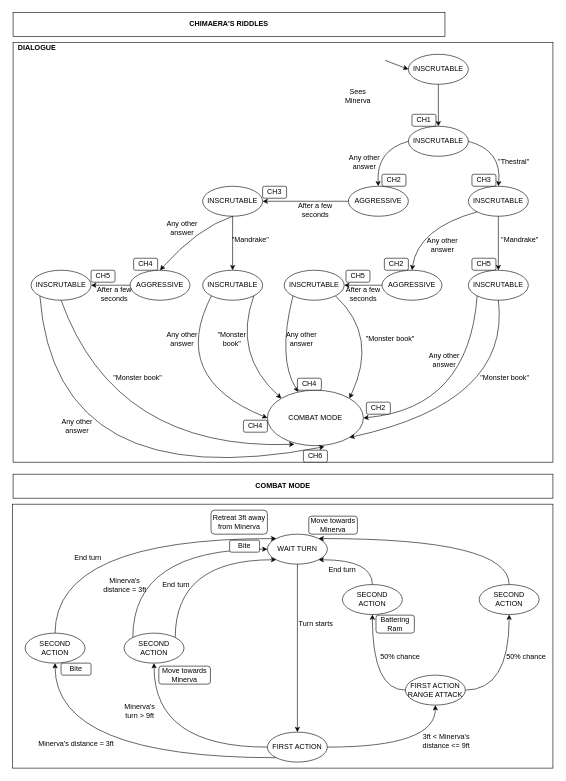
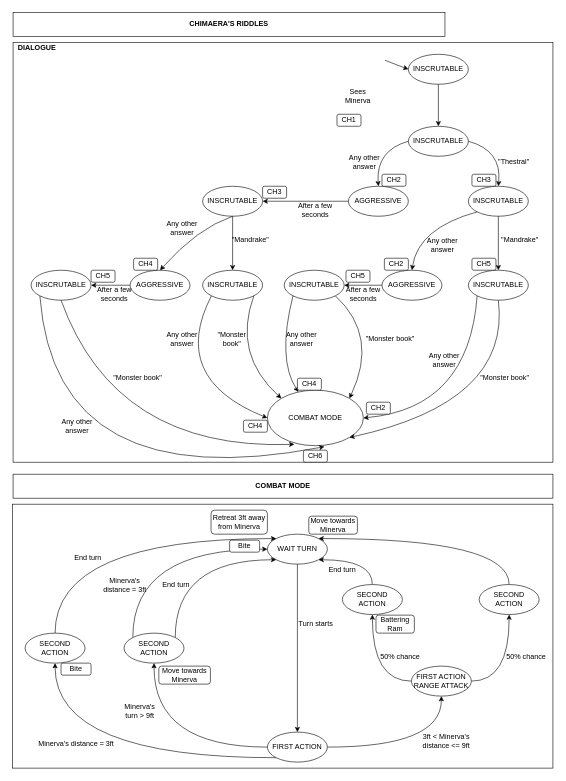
  <mxCell id="0" />
  <mxCell id="1" parent="0" />
  <mxCell id="2" value="" style="rounded=0;whiteSpace=wrap;html=1;" parent="1" vertex="1"><mxGeometry x="21" y="70" width="900" height="700" as="geometry" /></mxCell>
  <mxCell id="3" value="INSCRUTABLE" style="ellipse;whiteSpace=wrap;html=1;" parent="1" vertex="1"><mxGeometry x="680" y="90" width="100" height="50" as="geometry" /></mxCell>
  <mxCell id="4" value="INSCRUTABLE" style="ellipse;whiteSpace=wrap;html=1;" parent="1" vertex="1"><mxGeometry x="680" y="210" width="100" height="50" as="geometry" /></mxCell>
  <mxCell id="5" value="" style="endArrow=classic;html=1;exitX=0.5;exitY=1;exitDx=0;exitDy=0;entryX=0.5;entryY=0;entryDx=0;entryDy=0;" parent="1" source="3" target="4" edge="1"><mxGeometry width="50" height="50" relative="1" as="geometry"><mxPoint x="600" y="290" as="sourcePoint" /><mxPoint x="650" y="240" as="targetPoint" /></mxGeometry></mxCell>
  <mxCell id="6" value="Sees Minerva" style="text;html=1;strokeColor=none;fillColor=none;align=center;verticalAlign=middle;whiteSpace=wrap;rounded=0;" parent="1" vertex="1"><mxGeometry x="576" y="150" width="40" height="20" as="geometry" /></mxCell>
- <mxCell id="7" value="CH1" style="rounded=1;whiteSpace=wrap;html=1;" parent="1" vertex="1"><mxGeometry x="686" y="190" width="40" height="20" as="geometry" /></mxCell>
+ <mxCell id="7" value="CH1" style="rounded=1;whiteSpace=wrap;html=1;" parent="1" vertex="1"><mxGeometry x="561" y="190" width="40" height="20" as="geometry" /></mxCell>
  <mxCell id="8" value="INSCRUTABLE" style="ellipse;whiteSpace=wrap;html=1;" parent="1" vertex="1"><mxGeometry x="780" y="310" width="100" height="50" as="geometry" /></mxCell>
  <mxCell id="9" value="&quot;Thestral&quot;" style="text;html=1;strokeColor=none;fillColor=none;align=center;verticalAlign=middle;whiteSpace=wrap;rounded=0;" parent="1" vertex="1"><mxGeometry x="836" y="260" width="40" height="20" as="geometry" /></mxCell>
  <mxCell id="10" value="Any other answer" style="text;html=1;strokeColor=none;fillColor=none;align=center;verticalAlign=middle;whiteSpace=wrap;rounded=0;" parent="1" vertex="1"><mxGeometry x="578" y="260" width="58" height="20" as="geometry" /></mxCell>
  <mxCell id="11" value="CH3" style="rounded=1;whiteSpace=wrap;html=1;" parent="1" vertex="1"><mxGeometry x="786" y="290" width="40" height="20" as="geometry" /></mxCell>
  <mxCell id="12" value="CH2" style="rounded=1;whiteSpace=wrap;html=1;" parent="1" vertex="1"><mxGeometry x="636" y="290" width="40" height="20" as="geometry" /></mxCell>
  <mxCell id="13" value="AGGRESSIVE" style="ellipse;whiteSpace=wrap;html=1;" parent="1" vertex="1"><mxGeometry x="580" y="310" width="100" height="50" as="geometry" /></mxCell>
  <mxCell id="14" value="&lt;b&gt;DIALOGUE&lt;/b&gt;" style="text;html=1;strokeColor=none;fillColor=none;align=center;verticalAlign=middle;whiteSpace=wrap;rounded=0;" parent="1" vertex="1"><mxGeometry x="41" y="70" width="40" height="20" as="geometry" /></mxCell>
  <mxCell id="15" value="&lt;b&gt;CHIMAERA'S RIDDLES&lt;/b&gt;" style="rounded=0;whiteSpace=wrap;html=1;" parent="1" vertex="1"><mxGeometry x="21" y="20" width="720" height="40" as="geometry" /></mxCell>
  <mxCell id="16" value="" style="curved=1;endArrow=classic;html=1;exitX=0;exitY=0.5;exitDx=0;exitDy=0;entryX=0.5;entryY=0;entryDx=0;entryDy=0;" parent="1" source="4" target="13" edge="1"><mxGeometry width="50" height="50" relative="1" as="geometry"><mxPoint x="806" y="380" as="sourcePoint" /><mxPoint x="856" y="330" as="targetPoint" /><Array as="points"><mxPoint x="626" y="250" /></Array></mxGeometry></mxCell>
  <mxCell id="17" value="" style="curved=1;endArrow=classic;html=1;exitX=1;exitY=0.5;exitDx=0;exitDy=0;entryX=0.5;entryY=0;entryDx=0;entryDy=0;" parent="1" source="4" target="8" edge="1"><mxGeometry width="50" height="50" relative="1" as="geometry"><mxPoint x="806" y="210" as="sourcePoint" /><mxPoint x="856" y="160" as="targetPoint" /><Array as="points"><mxPoint x="836" y="250" /></Array></mxGeometry></mxCell>
  <mxCell id="18" value="CH3" style="rounded=1;whiteSpace=wrap;html=1;" parent="1" vertex="1"><mxGeometry x="437" y="310" width="40" height="20" as="geometry" /></mxCell>
  <mxCell id="19" value="AGGRESSIVE" style="ellipse;whiteSpace=wrap;html=1;" parent="1" vertex="1"><mxGeometry x="636" y="450" width="100" height="50" as="geometry" /></mxCell>
  <mxCell id="20" value="" style="curved=1;endArrow=classic;html=1;exitX=0;exitY=1;exitDx=0;exitDy=0;entryX=0.5;entryY=0;entryDx=0;entryDy=0;" parent="1" source="8" target="19" edge="1"><mxGeometry width="50" height="50" relative="1" as="geometry"><mxPoint x="806" y="370" as="sourcePoint" /><mxPoint x="856" y="320" as="targetPoint" /><Array as="points"><mxPoint x="696" y="380" /></Array></mxGeometry></mxCell>
  <mxCell id="21" value="" style="endArrow=classic;html=1;exitX=0.5;exitY=1;exitDx=0;exitDy=0;entryX=0.5;entryY=0;entryDx=0;entryDy=0;" parent="1" source="8" target="30" edge="1"><mxGeometry width="50" height="50" relative="1" as="geometry"><mxPoint x="806" y="370" as="sourcePoint" /><mxPoint x="856" y="320" as="targetPoint" /></mxGeometry></mxCell>
  <mxCell id="22" value="&quot;Mandrake&quot;" style="text;html=1;strokeColor=none;fillColor=none;align=center;verticalAlign=middle;whiteSpace=wrap;rounded=0;" parent="1" vertex="1"><mxGeometry x="846" y="390" width="40" height="20" as="geometry" /></mxCell>
  <mxCell id="23" value="Any other answer" style="text;html=1;strokeColor=none;fillColor=none;align=center;verticalAlign=middle;whiteSpace=wrap;rounded=0;" parent="1" vertex="1"><mxGeometry x="708" y="397.5" width="58" height="20" as="geometry" /></mxCell>
  <mxCell id="24" value="CH2" style="rounded=1;whiteSpace=wrap;html=1;" parent="1" vertex="1"><mxGeometry x="640" y="430" width="40" height="20" as="geometry" /></mxCell>
  <mxCell id="25" value="CH5" style="rounded=1;whiteSpace=wrap;html=1;" parent="1" vertex="1"><mxGeometry x="786" y="430" width="40" height="20" as="geometry" /></mxCell>
  <mxCell id="26" value="COMBAT MODE" style="ellipse;whiteSpace=wrap;html=1;" parent="1" vertex="1"><mxGeometry x="445" y="650" width="160" height="92.5" as="geometry" /></mxCell>
  <mxCell id="27" value="" style="curved=1;endArrow=classic;html=1;exitX=0;exitY=1;exitDx=0;exitDy=0;entryX=1;entryY=0.5;entryDx=0;entryDy=0;" parent="1" source="30" target="26" edge="1"><mxGeometry width="50" height="50" relative="1" as="geometry"><mxPoint x="794.645" y="519.998" as="sourcePoint" /><mxPoint x="630" y="617.32" as="targetPoint" /><Array as="points"><mxPoint x="781" y="680" /></Array></mxGeometry></mxCell>
  <mxCell id="28" value="&quot;Monster book&quot;" style="text;html=1;strokeColor=none;fillColor=none;align=center;verticalAlign=middle;whiteSpace=wrap;rounded=0;" parent="1" vertex="1"><mxGeometry x="796" y="620" width="90" height="20" as="geometry" /></mxCell>
  <mxCell id="29" value="Any other answer" style="text;html=1;strokeColor=none;fillColor=none;align=center;verticalAlign=middle;whiteSpace=wrap;rounded=0;" parent="1" vertex="1"><mxGeometry x="711" y="590" width="58" height="20" as="geometry" /></mxCell>
  <mxCell id="30" value="INSCRUTABLE" style="ellipse;whiteSpace=wrap;html=1;" parent="1" vertex="1"><mxGeometry x="780" y="450" width="100" height="50" as="geometry" /></mxCell>
  <mxCell id="31" value="" style="curved=1;endArrow=classic;html=1;exitX=0.5;exitY=1;exitDx=0;exitDy=0;entryX=1;entryY=1;entryDx=0;entryDy=0;" parent="1" source="30" target="26" edge="1"><mxGeometry width="50" height="50" relative="1" as="geometry"><mxPoint x="836" y="530" as="sourcePoint" /><mxPoint x="856" y="480" as="targetPoint" /><Array as="points"><mxPoint x="851" y="670" /></Array></mxGeometry></mxCell>
  <mxCell id="32" value="&lt;b&gt;COMBAT MODE&lt;/b&gt;" style="rounded=0;whiteSpace=wrap;html=1;" parent="1" vertex="1"><mxGeometry x="21" y="790" width="900" height="40" as="geometry" /></mxCell>
  <mxCell id="33" value="" style="rounded=0;whiteSpace=wrap;html=1;" parent="1" vertex="1"><mxGeometry x="20" y="840" width="901" height="440" as="geometry" /></mxCell>
  <mxCell id="34" value="WAIT TURN" style="ellipse;whiteSpace=wrap;html=1;" parent="1" vertex="1"><mxGeometry x="445" y="890" width="100" height="50" as="geometry" /></mxCell>
  <mxCell id="35" style="edgeStyle=orthogonalEdgeStyle;curved=1;orthogonalLoop=1;jettySize=auto;html=1;entryX=1;entryY=1;entryDx=0;entryDy=0;exitX=0.5;exitY=0;exitDx=0;exitDy=0;" parent="1" source="36" target="34" edge="1"><mxGeometry relative="1" as="geometry"><Array as="points"><mxPoint x="620" y="933" /></Array></mxGeometry></mxCell>
  <mxCell id="36" value="SECOND ACTION" style="ellipse;whiteSpace=wrap;html=1;" parent="1" vertex="1"><mxGeometry x="570" y="974" width="100" height="50" as="geometry" /></mxCell>
  <mxCell id="37" style="edgeStyle=orthogonalEdgeStyle;curved=1;orthogonalLoop=1;jettySize=auto;html=1;exitX=0;exitY=1;exitDx=0;exitDy=0;" parent="1" source="40" target="84" edge="1"><mxGeometry relative="1" as="geometry" /></mxCell>
  <mxCell id="38" style="edgeStyle=orthogonalEdgeStyle;curved=1;orthogonalLoop=1;jettySize=auto;html=1;entryX=0.5;entryY=1;entryDx=0;entryDy=0;" parent="1" source="40" target="88" edge="1"><mxGeometry relative="1" as="geometry" /></mxCell>
  <mxCell id="39" style="edgeStyle=orthogonalEdgeStyle;curved=1;orthogonalLoop=1;jettySize=auto;html=1;" parent="1" source="40" target="100" edge="1"><mxGeometry relative="1" as="geometry" /></mxCell>
  <mxCell id="40" value="FIRST ACTION" style="ellipse;whiteSpace=wrap;html=1;" parent="1" vertex="1"><mxGeometry x="445" y="1220" width="100" height="50" as="geometry" /></mxCell>
  <mxCell id="41" value="" style="endArrow=classic;html=1;exitX=0.5;exitY=1;exitDx=0;exitDy=0;entryX=0.5;entryY=0;entryDx=0;entryDy=0;" parent="1" source="34" target="40" edge="1"><mxGeometry width="50" height="50" relative="1" as="geometry"><mxPoint x="571" y="1080" as="sourcePoint" /><mxPoint x="621" y="1030" as="targetPoint" /></mxGeometry></mxCell>
  <mxCell id="42" value="Turn starts" style="text;html=1;strokeColor=none;fillColor=none;align=center;verticalAlign=middle;whiteSpace=wrap;rounded=0;" parent="1" vertex="1"><mxGeometry x="491" y="1030" width="70" height="20" as="geometry" /></mxCell>
  <mxCell id="43" style="edgeStyle=orthogonalEdgeStyle;curved=1;orthogonalLoop=1;jettySize=auto;html=1;entryX=1;entryY=0;entryDx=0;entryDy=0;exitX=0.5;exitY=0;exitDx=0;exitDy=0;" parent="1" source="44" target="34" edge="1"><mxGeometry relative="1" as="geometry"><Array as="points"><mxPoint x="848" y="897" /></Array></mxGeometry></mxCell>
  <mxCell id="44" value="SECOND ACTION" style="ellipse;whiteSpace=wrap;html=1;" parent="1" vertex="1"><mxGeometry x="798" y="974" width="100" height="50" as="geometry" /></mxCell>
  <mxCell id="45" value="&lt;span style=&quot;color: rgba(0 , 0 , 0 , 0) ; font-family: monospace ; font-size: 0px&quot;&gt;%3CmxGraphModel%3E%3Croot%3E%3CmxCell%20id%3D%220%22%2F%3E%3CmxCell%20id%3D%221%22%20parent%3D%220%22%2F%3E%3CmxCell%20id%3D%222%22%20value%3D%22Minerva's%20distance%20%26amp%3Bgt%3B%203ft%22%20style%3D%22text%3Bhtml%3D1%3BstrokeColor%3Dnone%3BfillColor%3Dnone%3Balign%3Dcenter%3BverticalAlign%3Dmiddle%3BwhiteSpace%3Dwrap%3Brounded%3D0%3B%22%20vertex%3D%221%22%20parent%3D%221%22%3E%3CmxGeometry%20x%3D%22393.5%22%20y%3D%22800%22%20width%3D%2290%22%20height%3D%2220%22%20as%3D%22geometry%22%2F%3E%3C%2FmxCell%3E%3C%2Froot%3E%3C%2FmxGraphModel%3E&lt;/span&gt;" style="text;html=1;strokeColor=none;fillColor=none;align=center;verticalAlign=middle;whiteSpace=wrap;rounded=0;" parent="1" vertex="1"><mxGeometry x="611" y="1150" width="40" height="20" as="geometry" /></mxCell>
  <mxCell id="46" value="Bite" style="rounded=1;whiteSpace=wrap;html=1;" parent="1" vertex="1"><mxGeometry x="101" y="1105" width="50" height="20" as="geometry" /></mxCell>
  <mxCell id="47" value="INSCRUTABLE" style="ellipse;whiteSpace=wrap;html=1;" parent="1" vertex="1"><mxGeometry x="337" y="310" width="100" height="50" as="geometry" /></mxCell>
  <mxCell id="48" value="" style="endArrow=classic;html=1;entryX=1;entryY=0.5;entryDx=0;entryDy=0;exitX=0;exitY=0.5;exitDx=0;exitDy=0;" parent="1" source="13" target="47" edge="1"><mxGeometry width="50" height="50" relative="1" as="geometry"><mxPoint x="696" y="290" as="sourcePoint" /><mxPoint x="746" y="240" as="targetPoint" /></mxGeometry></mxCell>
  <mxCell id="49" value="AGGRESSIVE" style="ellipse;whiteSpace=wrap;html=1;" parent="1" vertex="1"><mxGeometry x="216" y="450" width="100" height="50" as="geometry" /></mxCell>
  <mxCell id="50" value="Any other answer" style="text;html=1;strokeColor=none;fillColor=none;align=center;verticalAlign=middle;whiteSpace=wrap;rounded=0;" parent="1" vertex="1"><mxGeometry x="274" y="370" width="58" height="20" as="geometry" /></mxCell>
  <mxCell id="51" value="CH4" style="rounded=1;whiteSpace=wrap;html=1;" parent="1" vertex="1"><mxGeometry x="222" y="430" width="40" height="20" as="geometry" /></mxCell>
  <mxCell id="52" value="CH5" style="rounded=1;whiteSpace=wrap;html=1;" parent="1" vertex="1"><mxGeometry x="576" y="450" width="40" height="20" as="geometry" /></mxCell>
  <mxCell id="53" value="INSCRUTABLE" style="ellipse;whiteSpace=wrap;html=1;" parent="1" vertex="1"><mxGeometry x="337" y="450" width="100" height="50" as="geometry" /></mxCell>
  <mxCell id="54" value="" style="curved=1;endArrow=classic;html=1;exitX=0.5;exitY=1;exitDx=0;exitDy=0;entryX=0.5;entryY=0;entryDx=0;entryDy=0;" parent="1" source="47" target="49" edge="1"><mxGeometry width="50" height="50" relative="1" as="geometry"><mxPoint x="426.645" y="352.678" as="sourcePoint" /><mxPoint x="262" y="450" as="targetPoint" /><Array as="points"><mxPoint x="328" y="380" /></Array></mxGeometry></mxCell>
  <mxCell id="55" value="After a few seconds" style="text;html=1;strokeColor=none;fillColor=none;align=center;verticalAlign=middle;whiteSpace=wrap;rounded=0;" parent="1" vertex="1"><mxGeometry x="486" y="340" width="78" height="20" as="geometry" /></mxCell>
  <mxCell id="56" value="" style="endArrow=classic;html=1;exitX=0.5;exitY=1;exitDx=0;exitDy=0;entryX=0.5;entryY=0;entryDx=0;entryDy=0;" parent="1" source="47" target="53" edge="1"><mxGeometry width="50" height="50" relative="1" as="geometry"><mxPoint x="602" y="457.5" as="sourcePoint" /><mxPoint x="652" y="407.5" as="targetPoint" /></mxGeometry></mxCell>
  <mxCell id="57" value="INSCRUTABLE" style="ellipse;whiteSpace=wrap;html=1;" parent="1" vertex="1"><mxGeometry x="473" y="450" width="100" height="50" as="geometry" /></mxCell>
  <mxCell id="58" value="" style="endArrow=classic;html=1;exitX=0;exitY=0.5;exitDx=0;exitDy=0;entryX=1;entryY=0.5;entryDx=0;entryDy=0;" parent="1" source="19" target="57" edge="1"><mxGeometry width="50" height="50" relative="1" as="geometry"><mxPoint x="666" y="457.5" as="sourcePoint" /><mxPoint x="716" y="407.5" as="targetPoint" /></mxGeometry></mxCell>
  <mxCell id="59" value="" style="curved=1;endArrow=classic;html=1;exitX=0;exitY=1;exitDx=0;exitDy=0;" parent="1" source="57" target="26" edge="1"><mxGeometry width="50" height="50" relative="1" as="geometry"><mxPoint x="666" y="627.5" as="sourcePoint" /><mxPoint x="716" y="577.5" as="targetPoint" /><Array as="points"><mxPoint x="461" y="598" /></Array></mxGeometry></mxCell>
  <mxCell id="60" value="After a few seconds" style="text;html=1;strokeColor=none;fillColor=none;align=center;verticalAlign=middle;whiteSpace=wrap;rounded=0;" parent="1" vertex="1"><mxGeometry x="566" y="480" width="78" height="20" as="geometry" /></mxCell>
  <mxCell id="61" value="&quot;Mandrake&quot;" style="text;html=1;strokeColor=none;fillColor=none;align=center;verticalAlign=middle;whiteSpace=wrap;rounded=0;" parent="1" vertex="1"><mxGeometry x="397" y="390" width="40" height="20" as="geometry" /></mxCell>
  <mxCell id="62" value="&quot;Monster book&quot;" style="text;html=1;strokeColor=none;fillColor=none;align=center;verticalAlign=middle;whiteSpace=wrap;rounded=0;" parent="1" vertex="1"><mxGeometry x="605" y="555" width="90" height="20" as="geometry" /></mxCell>
  <mxCell id="63" value="Any other answer" style="text;html=1;strokeColor=none;fillColor=none;align=center;verticalAlign=middle;whiteSpace=wrap;rounded=0;" parent="1" vertex="1"><mxGeometry x="274" y="555" width="58" height="20" as="geometry" /></mxCell>
  <mxCell id="64" value="CH2" style="rounded=1;whiteSpace=wrap;html=1;" parent="1" vertex="1"><mxGeometry x="610" y="670" width="40" height="20" as="geometry" /></mxCell>
  <mxCell id="65" value="" style="endArrow=classic;html=1;exitX=0;exitY=0.5;exitDx=0;exitDy=0;entryX=1;entryY=0.5;entryDx=0;entryDy=0;" parent="1" source="49" target="71" edge="1"><mxGeometry width="50" height="50" relative="1" as="geometry"><mxPoint x="216" y="480" as="sourcePoint" /><mxPoint x="191" y="475" as="targetPoint" /></mxGeometry></mxCell>
  <mxCell id="66" value="" style="curved=1;endArrow=classic;html=1;exitX=0.5;exitY=1;exitDx=0;exitDy=0;entryX=0.281;entryY=0.975;entryDx=0;entryDy=0;entryPerimeter=0;" parent="1" source="71" target="26" edge="1"><mxGeometry width="50" height="50" relative="1" as="geometry"><mxPoint x="501" y="530" as="sourcePoint" /><mxPoint x="551" y="480" as="targetPoint" /><Array as="points"><mxPoint x="191" y="750" /></Array></mxGeometry></mxCell>
  <mxCell id="67" value="" style="curved=1;endArrow=classic;html=1;exitX=0;exitY=1;exitDx=0;exitDy=0;entryX=0.594;entryY=1.018;entryDx=0;entryDy=0;entryPerimeter=0;" parent="1" source="71" target="26" edge="1"><mxGeometry width="50" height="50" relative="1" as="geometry"><mxPoint x="501" y="530" as="sourcePoint" /><mxPoint x="551" y="480" as="targetPoint" /><Array as="points"><mxPoint x="91" y="830" /></Array></mxGeometry></mxCell>
  <mxCell id="68" value="Any other answer" style="text;html=1;strokeColor=none;fillColor=none;align=center;verticalAlign=middle;whiteSpace=wrap;rounded=0;" parent="1" vertex="1"><mxGeometry x="99" y="700" width="58" height="20" as="geometry" /></mxCell>
  <mxCell id="69" value="&quot;Monster book&quot;" style="text;html=1;strokeColor=none;fillColor=none;align=center;verticalAlign=middle;whiteSpace=wrap;rounded=0;" parent="1" vertex="1"><mxGeometry x="184" y="620" width="90" height="20" as="geometry" /></mxCell>
  <mxCell id="70" value="CH5" style="rounded=1;whiteSpace=wrap;html=1;" parent="1" vertex="1"><mxGeometry x="151" y="450" width="40" height="20" as="geometry" /></mxCell>
  <mxCell id="71" value="INSCRUTABLE" style="ellipse;whiteSpace=wrap;html=1;" parent="1" vertex="1"><mxGeometry x="51" y="450" width="100" height="50" as="geometry" /></mxCell>
  <mxCell id="72" value="CH4" style="rounded=1;whiteSpace=wrap;html=1;" parent="1" vertex="1"><mxGeometry x="495" y="630" width="40" height="20" as="geometry" /></mxCell>
  <mxCell id="73" value="CH6" style="rounded=1;whiteSpace=wrap;html=1;" parent="1" vertex="1"><mxGeometry x="505" y="750" width="40" height="20" as="geometry" /></mxCell>
  <mxCell id="74" value="" style="curved=1;endArrow=classic;html=1;exitX=1;exitY=1;exitDx=0;exitDy=0;entryX=0;entryY=0;entryDx=0;entryDy=0;" parent="1" source="53" target="26" edge="1"><mxGeometry width="50" height="50" relative="1" as="geometry"><mxPoint x="461" y="570" as="sourcePoint" /><mxPoint x="511" y="520" as="targetPoint" /><Array as="points"><mxPoint x="387" y="590" /></Array></mxGeometry></mxCell>
  <mxCell id="75" value="" style="curved=1;endArrow=classic;html=1;exitX=1;exitY=1;exitDx=0;exitDy=0;entryX=1;entryY=0;entryDx=0;entryDy=0;" parent="1" source="57" target="26" edge="1"><mxGeometry width="50" height="50" relative="1" as="geometry"><mxPoint x="461" y="570" as="sourcePoint" /><mxPoint x="511" y="520" as="targetPoint" /><Array as="points"><mxPoint x="631" y="560" /></Array></mxGeometry></mxCell>
  <mxCell id="76" value="" style="curved=1;endArrow=classic;html=1;exitX=0;exitY=1;exitDx=0;exitDy=0;entryX=0;entryY=0.5;entryDx=0;entryDy=0;" parent="1" source="53" target="26" edge="1"><mxGeometry width="50" height="50" relative="1" as="geometry"><mxPoint x="461" y="570" as="sourcePoint" /><mxPoint x="511" y="520" as="targetPoint" /><Array as="points"><mxPoint x="281" y="630" /></Array></mxGeometry></mxCell>
  <mxCell id="77" value="&quot;Monster book&quot;" style="text;html=1;strokeColor=none;fillColor=none;align=center;verticalAlign=middle;whiteSpace=wrap;rounded=0;" parent="1" vertex="1"><mxGeometry x="351" y="555" width="70" height="20" as="geometry" /></mxCell>
  <mxCell id="78" value="CH4" style="rounded=1;whiteSpace=wrap;html=1;" parent="1" vertex="1"><mxGeometry x="405" y="700" width="40" height="20" as="geometry" /></mxCell>
  <mxCell id="79" value="Any other answer" style="text;html=1;strokeColor=none;fillColor=none;align=center;verticalAlign=middle;whiteSpace=wrap;rounded=0;" parent="1" vertex="1"><mxGeometry x="473" y="555" width="58" height="20" as="geometry" /></mxCell>
  <mxCell id="80" value="" style="endArrow=classic;html=1;entryX=0;entryY=0.5;entryDx=0;entryDy=0;" parent="1" target="3" edge="1"><mxGeometry width="50" height="50" relative="1" as="geometry"><mxPoint x="641" y="100" as="sourcePoint" /><mxPoint x="628" y="80" as="targetPoint" /></mxGeometry></mxCell>
  <mxCell id="81" value="After a few seconds" style="text;html=1;strokeColor=none;fillColor=none;align=center;verticalAlign=middle;whiteSpace=wrap;rounded=0;" parent="1" vertex="1"><mxGeometry x="151" y="480" width="78" height="20" as="geometry" /></mxCell>
  <mxCell id="82" value="Battering Ram" style="rounded=1;whiteSpace=wrap;html=1;" parent="1" vertex="1"><mxGeometry x="626" y="1025" width="64" height="30" as="geometry" /></mxCell>
  <mxCell id="83" style="edgeStyle=orthogonalEdgeStyle;curved=1;orthogonalLoop=1;jettySize=auto;html=1;entryX=0;entryY=0;entryDx=0;entryDy=0;" parent="1" source="84" target="34" edge="1"><mxGeometry relative="1" as="geometry"><Array as="points"><mxPoint x="91" y="897" /></Array></mxGeometry></mxCell>
  <mxCell id="84" value="SECOND ACTION" style="ellipse;whiteSpace=wrap;html=1;" parent="1" vertex="1"><mxGeometry x="41" y="1055" width="100" height="50" as="geometry" /></mxCell>
  <mxCell id="85" value="Move towards Minerva" style="rounded=1;whiteSpace=wrap;html=1;" parent="1" vertex="1"><mxGeometry x="264" y="1110" width="86" height="30" as="geometry" /></mxCell>
  <mxCell id="86" style="edgeStyle=orthogonalEdgeStyle;curved=1;orthogonalLoop=1;jettySize=auto;html=1;entryX=0;entryY=0.5;entryDx=0;entryDy=0;exitX=0;exitY=0;exitDx=0;exitDy=0;" parent="1" source="88" target="34" edge="1"><mxGeometry relative="1" as="geometry"><Array as="points"><mxPoint x="221" y="915" /></Array></mxGeometry></mxCell>
  <mxCell id="87" style="edgeStyle=orthogonalEdgeStyle;curved=1;orthogonalLoop=1;jettySize=auto;html=1;entryX=0;entryY=1;entryDx=0;entryDy=0;exitX=1;exitY=0;exitDx=0;exitDy=0;" parent="1" source="88" target="34" edge="1"><mxGeometry relative="1" as="geometry"><Array as="points"><mxPoint x="291" y="933" /></Array></mxGeometry></mxCell>
  <mxCell id="88" value="SECOND ACTION" style="ellipse;whiteSpace=wrap;html=1;" parent="1" vertex="1"><mxGeometry x="206" y="1055" width="100" height="50" as="geometry" /></mxCell>
  <mxCell id="89" value="Minerva's distance = 3ft" style="text;html=1;align=center;verticalAlign=middle;resizable=0;points=[];autosize=1;" parent="1" vertex="1"><mxGeometry x="56" y="1230" width="140" height="20" as="geometry" /></mxCell>
  <mxCell id="90" value="Minerva's &lt;br&gt;distance = 3ft" style="text;html=1;align=center;verticalAlign=middle;resizable=0;points=[];autosize=1;" parent="1" vertex="1"><mxGeometry x="162" y="960" width="90" height="30" as="geometry" /></mxCell>
  <mxCell id="91" value="Retreat 3ft away from Minerva" style="rounded=1;whiteSpace=wrap;html=1;" parent="1" vertex="1"><mxGeometry x="351" y="850" width="94" height="40" as="geometry" /></mxCell>
  <mxCell id="92" value="End turn" style="text;html=1;strokeColor=none;fillColor=none;align=center;verticalAlign=middle;whiteSpace=wrap;rounded=0;" parent="1" vertex="1"><mxGeometry x="111" y="920" width="70" height="20" as="geometry" /></mxCell>
  <mxCell id="93" value="End turn" style="text;html=1;strokeColor=none;fillColor=none;align=center;verticalAlign=middle;whiteSpace=wrap;rounded=0;" parent="1" vertex="1"><mxGeometry x="258" y="965" width="70" height="20" as="geometry" /></mxCell>
  <mxCell id="94" value="Bite" style="rounded=1;whiteSpace=wrap;html=1;" parent="1" vertex="1"><mxGeometry x="382" y="900" width="50" height="20" as="geometry" /></mxCell>
  <mxCell id="95" value="Minerva's &lt;br&gt;turn &amp;gt; 9ft" style="text;html=1;align=center;verticalAlign=middle;resizable=0;points=[];autosize=1;" parent="1" vertex="1"><mxGeometry x="187" y="1170" width="90" height="30" as="geometry" /></mxCell>
  <mxCell id="96" value="50% chance" style="text;html=1;align=center;verticalAlign=middle;resizable=0;points=[];autosize=1;" parent="1" vertex="1"><mxGeometry x="836" y="1085" width="80" height="20" as="geometry" /></mxCell>
  <mxCell id="97" value="Move towards Minerva" style="rounded=1;whiteSpace=wrap;html=1;" parent="1" vertex="1"><mxGeometry x="514" y="860" width="81" height="30" as="geometry" /></mxCell>
  <mxCell id="98" style="edgeStyle=orthogonalEdgeStyle;curved=1;orthogonalLoop=1;jettySize=auto;html=1;" parent="1" source="100" target="44" edge="1"><mxGeometry relative="1" as="geometry" /></mxCell>
  <mxCell id="99" style="edgeStyle=orthogonalEdgeStyle;curved=1;orthogonalLoop=1;jettySize=auto;html=1;" parent="1" source="100" target="36" edge="1"><mxGeometry relative="1" as="geometry" /></mxCell>
- <mxCell id="100" value="FIRST ACTION RANGE ATTACK" style="ellipse;whiteSpace=wrap;html=1;" parent="1" vertex="1"><mxGeometry x="675" y="1125" width="100" height="50" as="geometry" /></mxCell>
+ <mxCell id="100" value="FIRST ACTION RANGE ATTACK" style="ellipse;whiteSpace=wrap;html=1;" parent="1" vertex="1"><mxGeometry x="685" y="1110" width="100" height="50" as="geometry" /></mxCell>
  <mxCell id="101" value="50% chance" style="text;html=1;align=center;verticalAlign=middle;resizable=0;points=[];autosize=1;" parent="1" vertex="1"><mxGeometry x="626" y="1085" width="80" height="20" as="geometry" /></mxCell>
  <mxCell id="102" value="3ft &amp;lt; Minerva's &lt;br&gt;distance &amp;lt;= 9ft" style="text;html=1;align=center;verticalAlign=middle;resizable=0;points=[];autosize=1;" parent="1" vertex="1"><mxGeometry x="698" y="1220" width="90" height="30" as="geometry" /></mxCell>
  <mxCell id="103" value="End turn" style="text;html=1;strokeColor=none;fillColor=none;align=center;verticalAlign=middle;whiteSpace=wrap;rounded=0;" parent="1" vertex="1"><mxGeometry x="535" y="940" width="70" height="20" as="geometry" /></mxCell>
